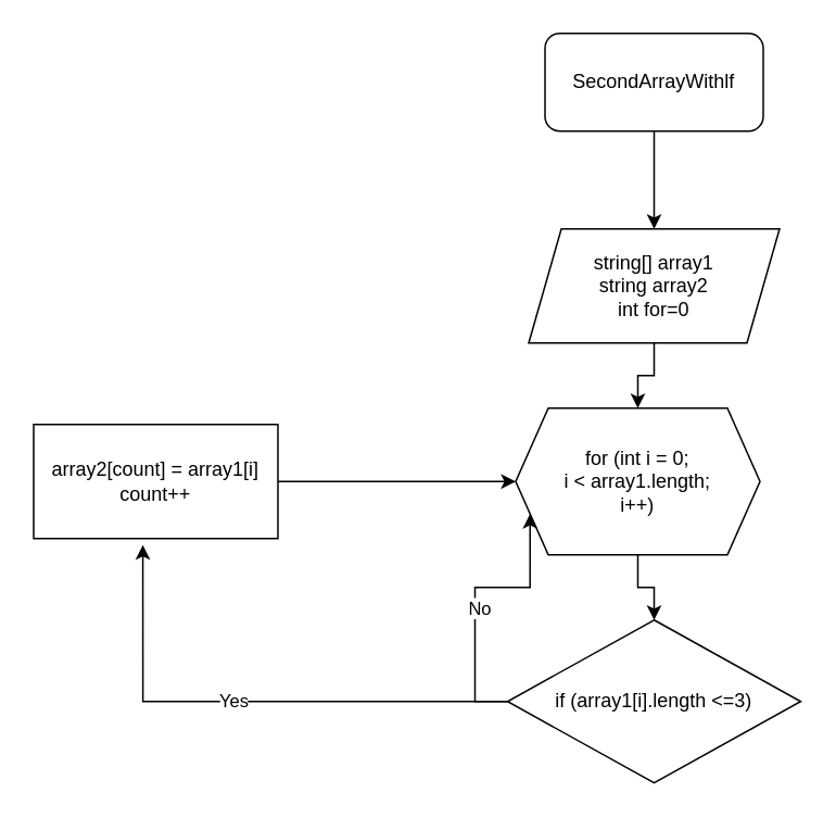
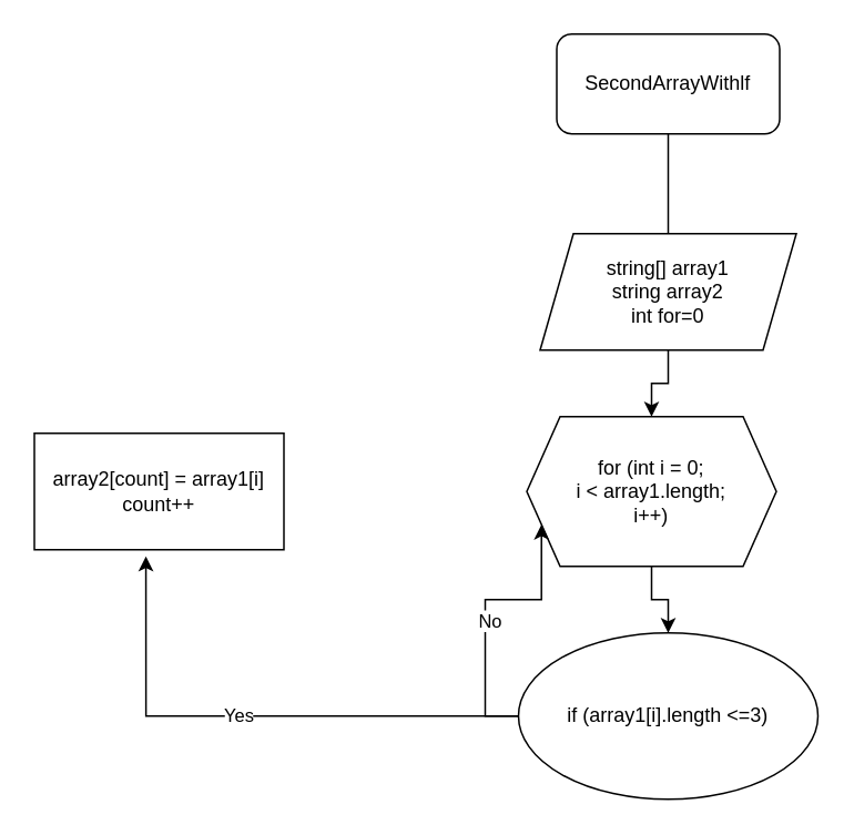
  <mxCell id="0" />
  <mxCell id="1" parent="0" />
- <mxCell id="2" value="" style="edgeStyle=orthogonalEdgeStyle;rounded=0;orthogonalLoop=1;jettySize=auto;html=1;" edge="1" parent="1" source="3" target="5"><mxGeometry relative="1" as="geometry" /></mxCell>
+ <mxCell id="2" value="" style="edgeStyle=orthogonalEdgeStyle;rounded=0;orthogonalLoop=1;jettySize=auto;html=1;endArrow=none;" edge="1" parent="1" source="3" target="5"><mxGeometry relative="1" as="geometry" /></mxCell>
  <mxCell id="3" value="SecondArrayWithlf" style="rounded=1;whiteSpace=wrap;html=1;" vertex="1" parent="1"><mxGeometry x="334" y="20" width="134" height="60" as="geometry" /></mxCell>
  <mxCell id="4" value="" style="edgeStyle=orthogonalEdgeStyle;rounded=0;orthogonalLoop=1;jettySize=auto;html=1;" edge="1" parent="1" source="5" target="9"><mxGeometry relative="1" as="geometry" /></mxCell>
  <mxCell id="5" value="string[] array1&lt;br&gt;string array2&lt;br&gt;int for=0" style="shape=parallelogram;perimeter=parallelogramPerimeter;whiteSpace=wrap;html=1;fixedSize=1;" vertex="1" parent="1"><mxGeometry x="324" y="140" width="154" height="70" as="geometry" /></mxCell>
- <mxCell id="6" style="edgeStyle=orthogonalEdgeStyle;rounded=0;orthogonalLoop=1;jettySize=auto;html=1;" edge="1" parent="1" source="7" target="9"><mxGeometry relative="1" as="geometry" /></mxCell>
  <mxCell id="7" value="array2[count] = array1[i]&lt;br&gt;count++" style="rounded=0;whiteSpace=wrap;html=1;" vertex="1" parent="1"><mxGeometry x="20" y="260" width="150" height="70" as="geometry" /></mxCell>
  <mxCell id="8" value="" style="edgeStyle=orthogonalEdgeStyle;rounded=0;orthogonalLoop=1;jettySize=auto;html=1;" edge="1" parent="1" source="9" target="14"><mxGeometry relative="1" as="geometry" /></mxCell>
  <mxCell id="9" value="for (int i = 0;&lt;br&gt;i &amp;lt; array1.length;&lt;br&gt;i++)" style="shape=hexagon;perimeter=hexagonPerimeter2;whiteSpace=wrap;html=1;fixedSize=1;" vertex="1" parent="1"><mxGeometry x="316" y="250" width="150" height="90" as="geometry" /></mxCell>
  <mxCell id="10" value="" style="edgeStyle=orthogonalEdgeStyle;rounded=0;orthogonalLoop=1;jettySize=auto;html=1;entryX=0.447;entryY=1.057;entryDx=0;entryDy=0;entryPerimeter=0;" edge="1" parent="1" source="14" target="7"><mxGeometry relative="1" as="geometry"><mxPoint x="201" y="430" as="targetPoint" /></mxGeometry></mxCell>
  <mxCell id="11" value="Yes" style="edgeLabel;html=1;align=center;verticalAlign=middle;resizable=0;points=[];" vertex="1" connectable="0" parent="10"><mxGeometry x="0.057" y="-1" relative="1" as="geometry"><mxPoint as="offset" /></mxGeometry></mxCell>
  <mxCell id="12" style="edgeStyle=orthogonalEdgeStyle;rounded=0;orthogonalLoop=1;jettySize=auto;html=1;exitX=0;exitY=0.5;exitDx=0;exitDy=0;entryX=0;entryY=0.75;entryDx=0;entryDy=0;" edge="1" parent="1" source="14" target="9"><mxGeometry relative="1" as="geometry"><mxPoint x="311" y="360" as="targetPoint" /></mxGeometry></mxCell>
  <mxCell id="13" value="No" style="edgeLabel;html=1;align=center;verticalAlign=middle;resizable=0;points=[];" vertex="1" connectable="0" parent="12"><mxGeometry x="-0.072" y="-2" relative="1" as="geometry"><mxPoint as="offset" /></mxGeometry></mxCell>
- <mxCell id="14" value="if (array1[i].length &amp;lt;=3)" style="rhombus;whiteSpace=wrap;html=1;" vertex="1" parent="1"><mxGeometry x="311" y="380" width="180" height="100" as="geometry" /></mxCell>
+ <mxCell id="14" value="if (array1[i].length &amp;lt;=3)" style="ellipse;whiteSpace=wrap;html=1;" vertex="1" parent="1"><mxGeometry x="311" y="380" width="180" height="100" as="geometry" /></mxCell>
